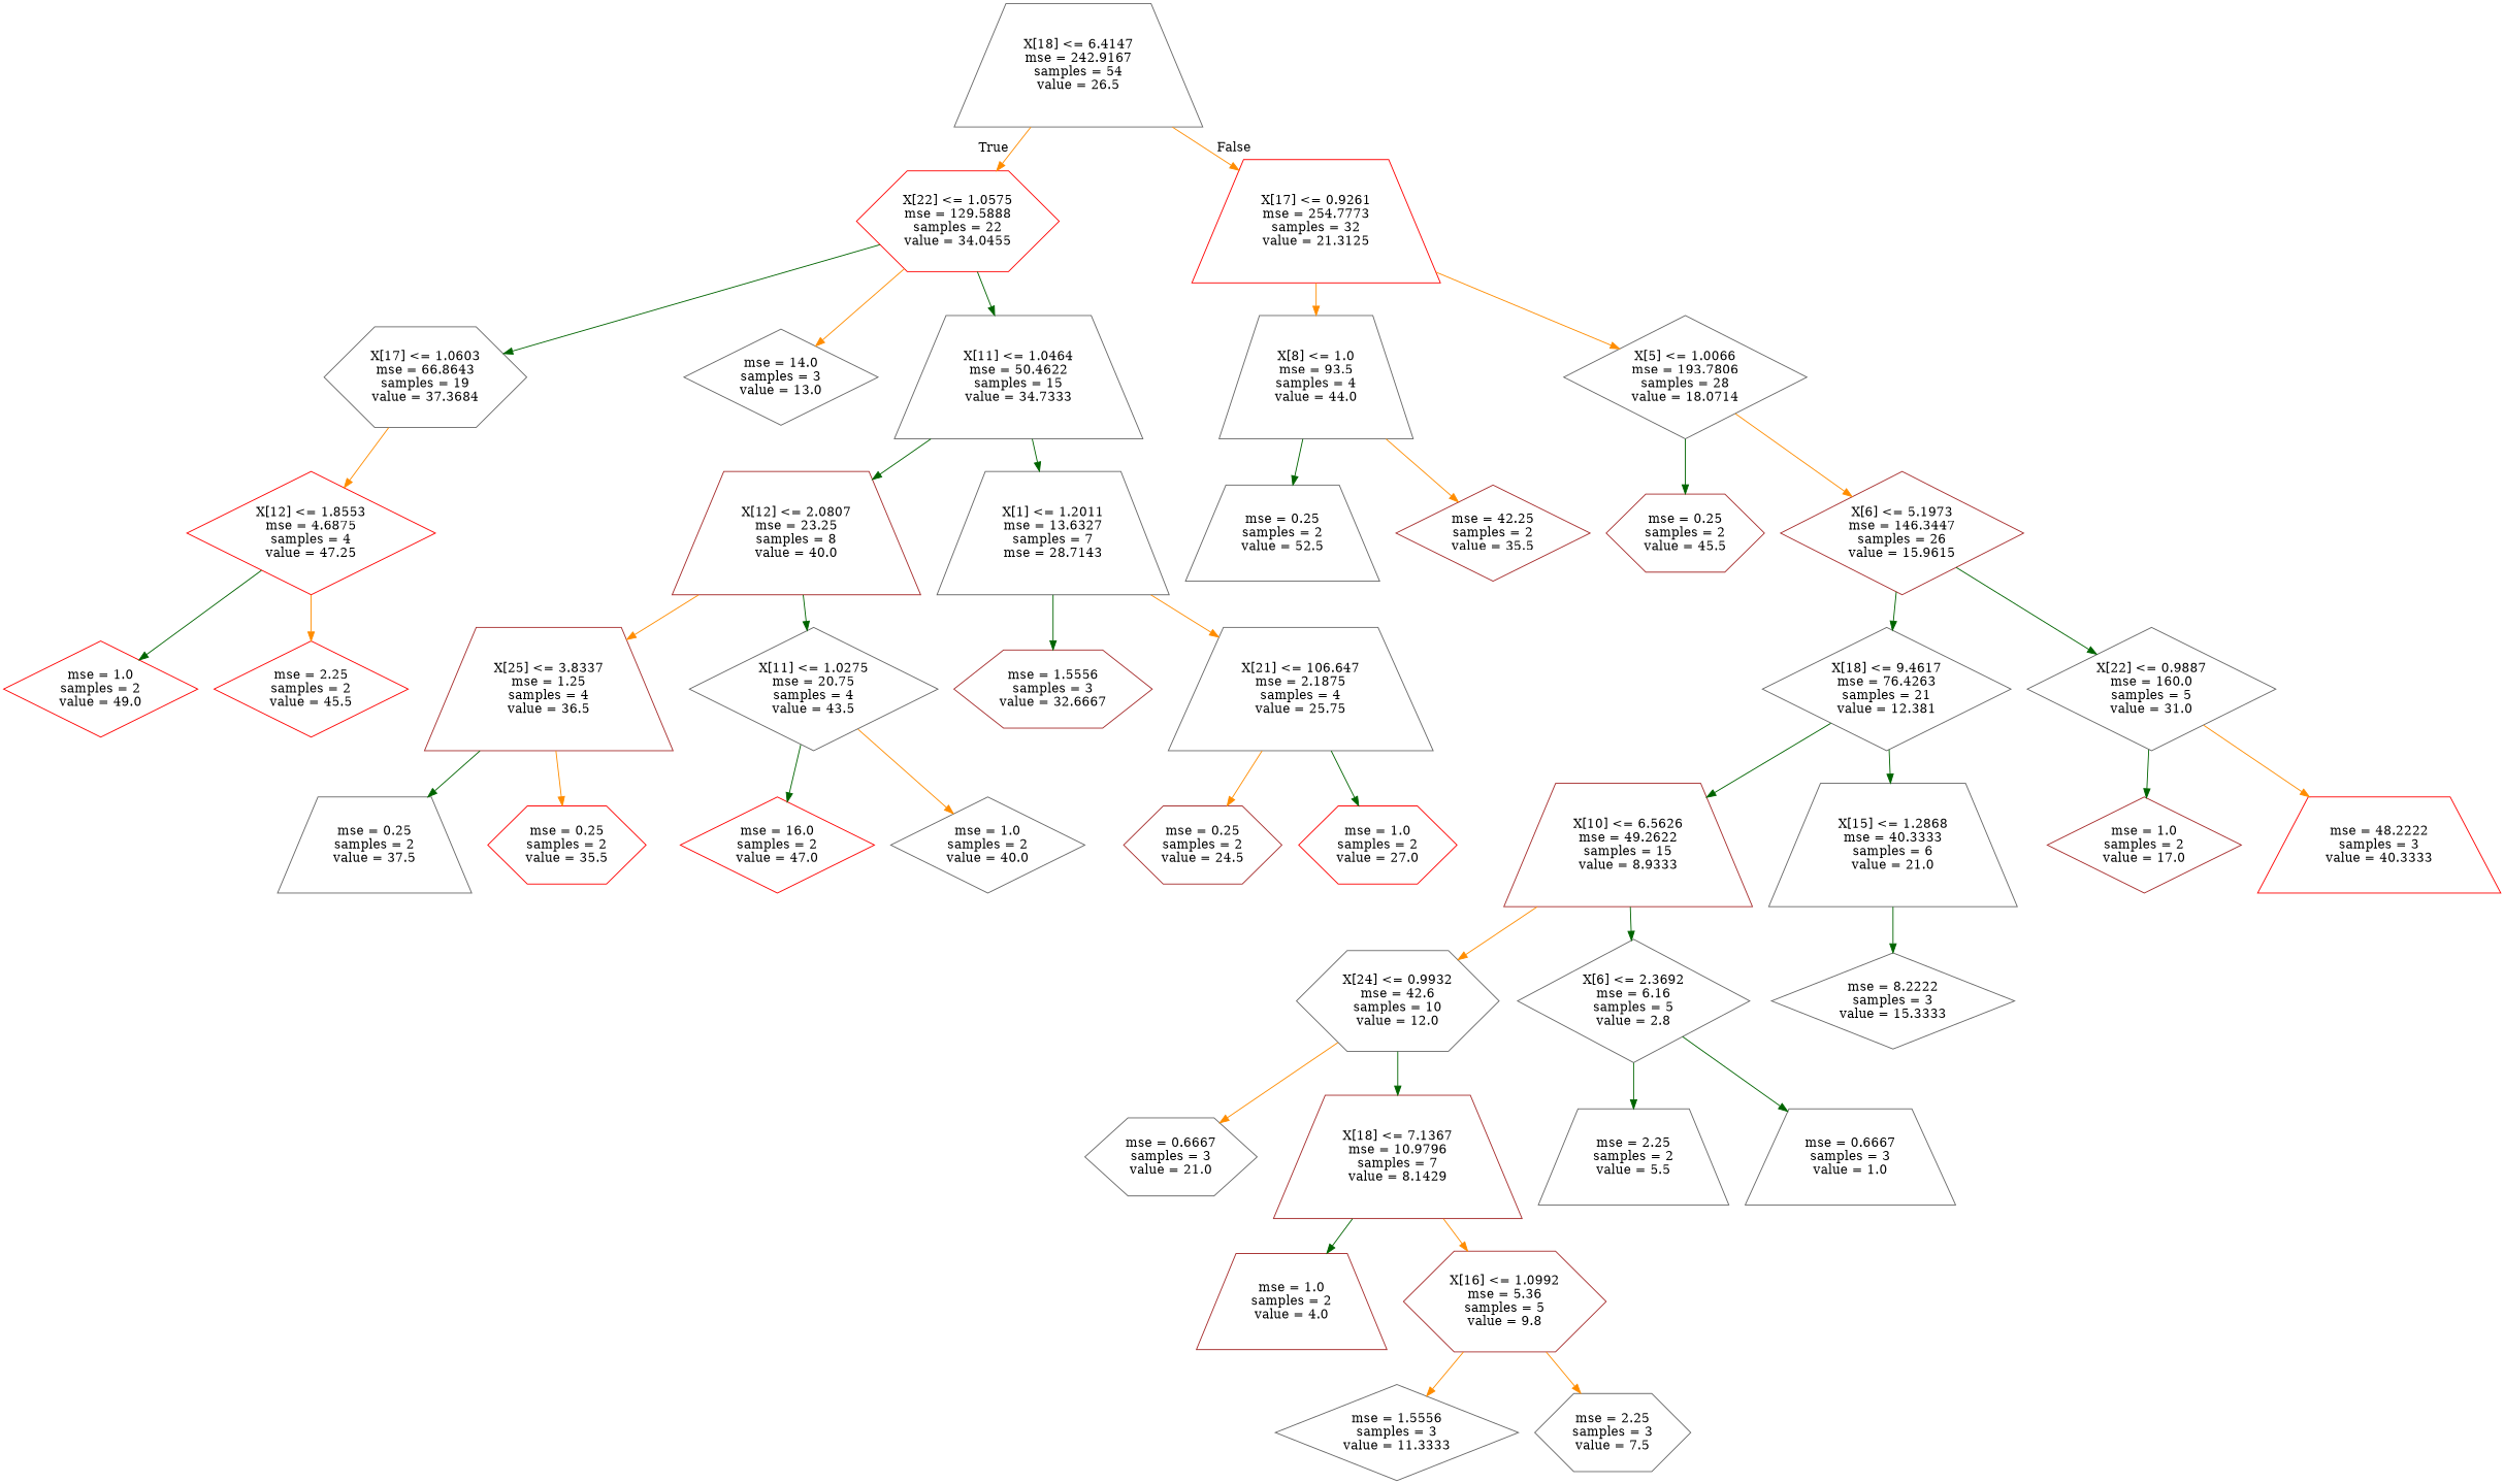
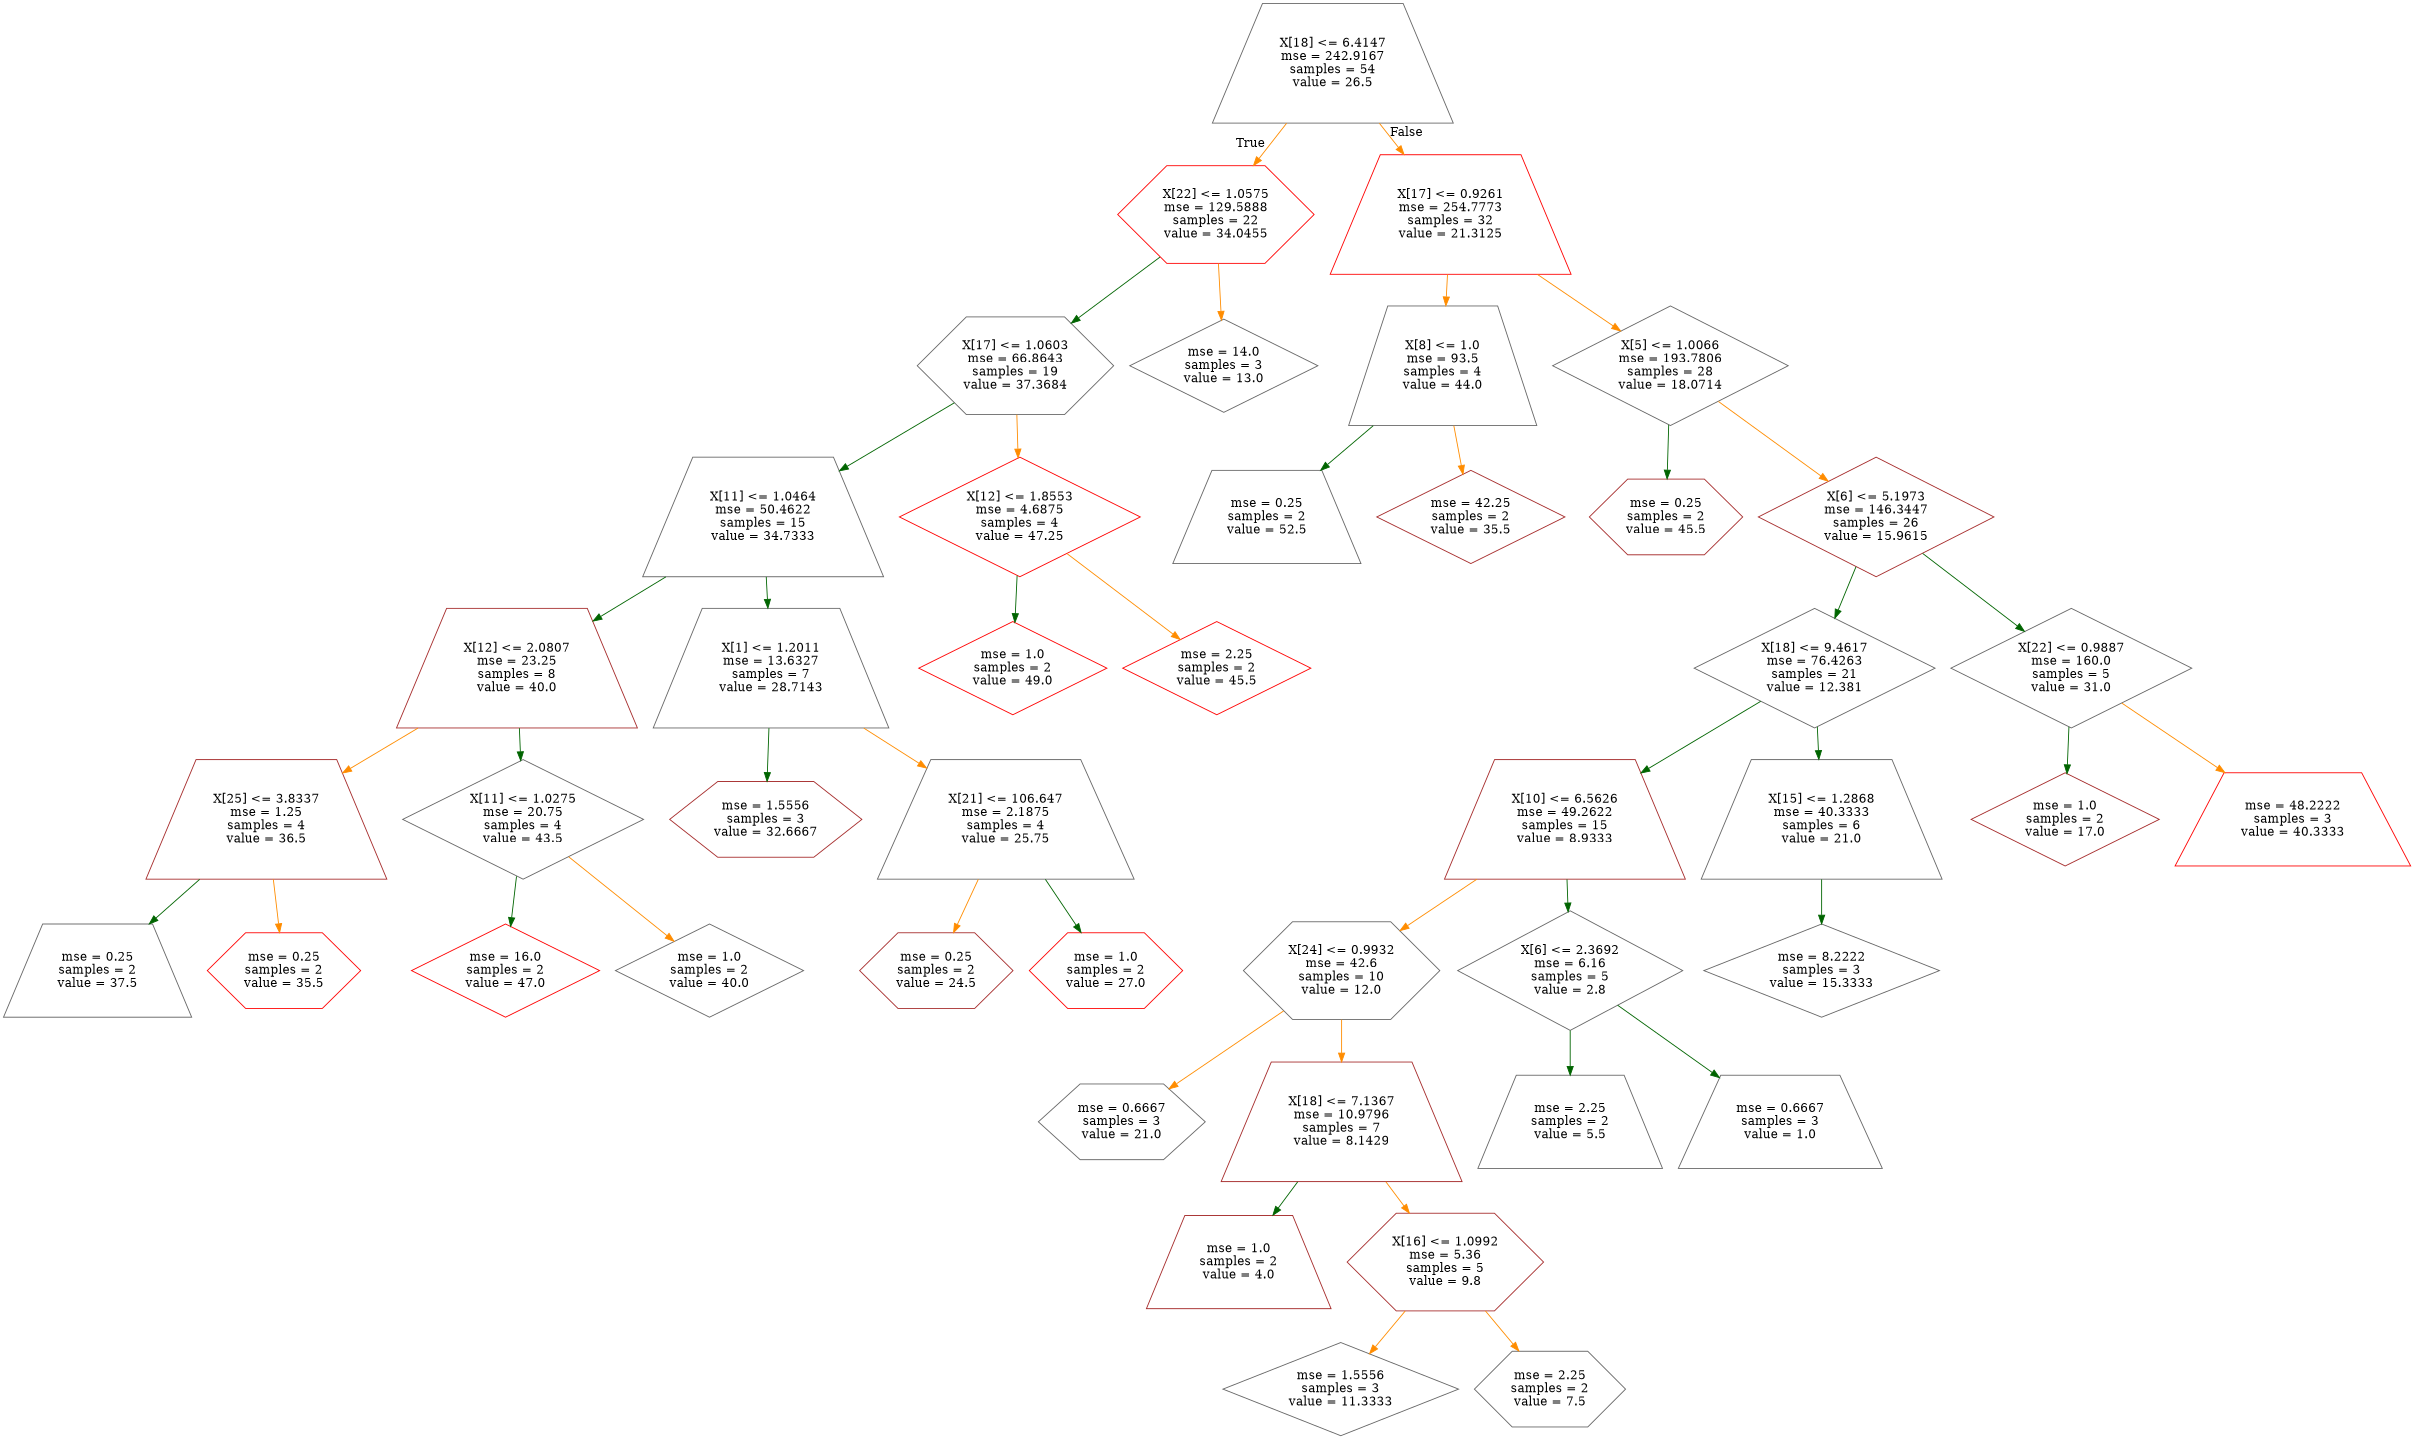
  digraph {
    node [color=gray40 shape=trapezium]
    edge [color=darkgreen]
    n1 [label="X[18] <= 6.4147\nmse = 242.9167\nsamples = 54\nvalue = 26.5"]
    n2 [color=red label="X[22] <= 1.0575\nmse = 129.5888\nsamples = 22\nvalue = 34.0455" shape=hexagon]
    n3 [color=red label="X[17] <= 0.9261\nmse = 254.7773\nsamples = 32\nvalue = 21.3125"]
    n4 [label="X[17] <= 1.0603\nmse = 66.8643\nsamples = 19\nvalue = 37.3684" shape=hexagon]
    n5 [label="mse = 14.0\nsamples = 3\nvalue = 13.0" shape=diamond]
    n6 [label="X[8] <= 1.0\nmse = 93.5\nsamples = 4\nvalue = 44.0"]
    n7 [label="X[5] <= 1.0066\nmse = 193.7806\nsamples = 28\nvalue = 18.0714" shape=diamond]
    n8 [label="X[11] <= 1.0464\nmse = 50.4622\nsamples = 15\nvalue = 34.7333"]
    n9 [color=red label="X[12] <= 1.8553\nmse = 4.6875\nsamples = 4\nvalue = 47.25" shape=diamond]
    n10 [color=brown label="X[12] <= 2.0807\nmse = 23.25\nsamples = 8\nvalue = 40.0"]
-   n11 [label="X[1] <= 1.2011\nmse = 13.6327\nsamples = 7\nmse = 28.7143"]
+   n11 [label="X[1] <= 1.2011\nmse = 13.6327\nsamples = 7\nvalue = 28.7143"]
    n12 [color=red label="mse = 1.0\nsamples = 2\nvalue = 49.0" shape=diamond]
    n13 [color=red label="mse = 2.25\nsamples = 2\nvalue = 45.5" shape=diamond]
    n14 [color=brown label="X[25] <= 3.8337\nmse = 1.25\nsamples = 4\nvalue = 36.5"]
    n15 [label="X[11] <= 1.0275\nmse = 20.75\nsamples = 4\nvalue = 43.5" shape=diamond]
    n16 [color=brown label="mse = 1.5556\nsamples = 3\nvalue = 32.6667" shape=hexagon]
    n17 [label="X[21] <= 106.647\nmse = 2.1875\nsamples = 4\nvalue = 25.75"]
    n18 [label="mse = 0.25\nsamples = 2\nvalue = 37.5"]
    n19 [color=red label="mse = 0.25\nsamples = 2\nvalue = 35.5" shape=hexagon]
    n20 [color=red label="mse = 16.0\nsamples = 2\nvalue = 47.0" shape=diamond]
    n21 [label="mse = 1.0\nsamples = 2\nvalue = 40.0" shape=diamond]
    n22 [color=brown label="mse = 0.25\nsamples = 2\nvalue = 24.5" shape=hexagon]
    n23 [color=red label="mse = 1.0\nsamples = 2\nvalue = 27.0" shape=hexagon]
    n24 [label="mse = 0.25\nsamples = 2\nvalue = 52.5"]
    n25 [color=brown label="mse = 42.25\nsamples = 2\nvalue = 35.5" shape=diamond]
    n26 [color=brown label="mse = 0.25\nsamples = 2\nvalue = 45.5" shape=hexagon]
    n27 [color=brown label="X[6] <= 5.1973\nmse = 146.3447\nsamples = 26\nvalue = 15.9615" shape=diamond]
    n28 [label="X[18] <= 9.4617\nmse = 76.4263\nsamples = 21\nvalue = 12.381" shape=diamond]
    n29 [label="X[22] <= 0.9887\nmse = 160.0\nsamples = 5\nvalue = 31.0" shape=diamond]
    n30 [color=brown label="X[10] <= 6.5626\nmse = 49.2622\nsamples = 15\nvalue = 8.9333"]
    n31 [label="X[15] <= 1.2868\nmse = 40.3333\nsamples = 6\nvalue = 21.0"]
    n32 [color=brown label="mse = 1.0\nsamples = 2\nvalue = 17.0" shape=diamond]
    n33 [color=red label="mse = 48.2222\nsamples = 3\nvalue = 40.3333"]
    n34 [label="X[24] <= 0.9932\nmse = 42.6\nsamples = 10\nvalue = 12.0" shape=hexagon]
    n35 [label="X[6] <= 2.3692\nmse = 6.16\nsamples = 5\nvalue = 2.8" shape=diamond]
    n36 [label="mse = 8.2222\nsamples = 3\nvalue = 15.3333" shape=diamond]
    n37 [label="mse = 0.6667\nsamples = 3\nvalue = 21.0" shape=hexagon]
    n38 [color=brown label="X[18] <= 7.1367\nmse = 10.9796\nsamples = 7\nvalue = 8.1429"]
    n39 [label="mse = 2.25\nsamples = 2\nvalue = 5.5"]
    n40 [label="mse = 0.6667\nsamples = 3\nvalue = 1.0"]
    n41 [color=brown label="mse = 1.0\nsamples = 2\nvalue = 4.0"]
    n42 [color=brown label="X[16] <= 1.0992\nmse = 5.36\nsamples = 5\nvalue = 9.8" shape=hexagon]
    n43 [label="mse = 1.5556\nsamples = 3\nvalue = 11.3333" shape=diamond]
-   n44 [label="mse = 2.25\nsamples = 3\nvalue = 7.5" shape=hexagon]
+   n44 [label="mse = 2.25\nsamples = 2\nvalue = 7.5" shape=hexagon]
    n1 -> n2 [color=darkorange headlabel=True labelangle=45 labeldistance=2.5]
    n1 -> n3 [color=darkorange headlabel=False labelangle=-45 labeldistance=2.5]
    n2 -> n4
    n2 -> n5 [color=darkorange]
    n3 -> n6 [color=darkorange]
    n3 -> n7 [color=darkorange]
-   n2 -> n8
+   n4 -> n8
    n4 -> n9 [color=darkorange]
    n6 -> n24
    n6 -> n25 [color=darkorange]
    n7 -> n26
    n7 -> n27 [color=darkorange]
    n8 -> n10
    n8 -> n11
    n9 -> n12
    n9 -> n13 [color=darkorange]
    n10 -> n14 [color=darkorange]
    n10 -> n15
    n11 -> n16
    n11 -> n17 [color=darkorange]
    n14 -> n18
    n14 -> n19 [color=darkorange]
    n15 -> n20
    n15 -> n21 [color=darkorange]
    n17 -> n22 [color=darkorange]
    n17 -> n23
    n27 -> n28
    n27 -> n29
    n28 -> n30
    n28 -> n31
    n29 -> n32
    n29 -> n33 [color=darkorange]
    n30 -> n34 [color=darkorange]
    n30 -> n35
    n31 -> n36
    n34 -> n37 [color=darkorange]
-   n34 -> n38
+   n34 -> n38 [color=darkorange]
    n35 -> n39
    n35 -> n40
    n38 -> n41
    n38 -> n42 [color=darkorange]
    n42 -> n43 [color=darkorange]
    n42 -> n44 [color=darkorange]
  }
